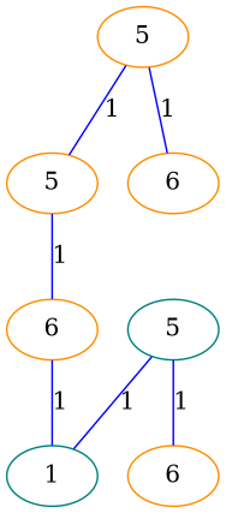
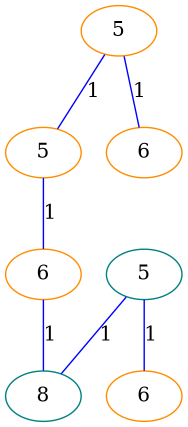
  graph {
    node [color=darkorange]
    edge [color=blue]
    n1 [label=5]
    n2 [label=5]
    n3 [label=6]
    n4 [label=6]
    n5 [label=5 color=teal]
    n6 [label=6]
-   n7 [label=1 color=teal]
+   n7 [label=8 color=teal]
    n1 -- n2 [label=1]
    n1 -- n3 [label=1]
    n2 -- n4 [label=1]
    n4 -- n7 [label=1]
    n5 -- n6 [label=1]
    n5 -- n7 [label=1]
  }
